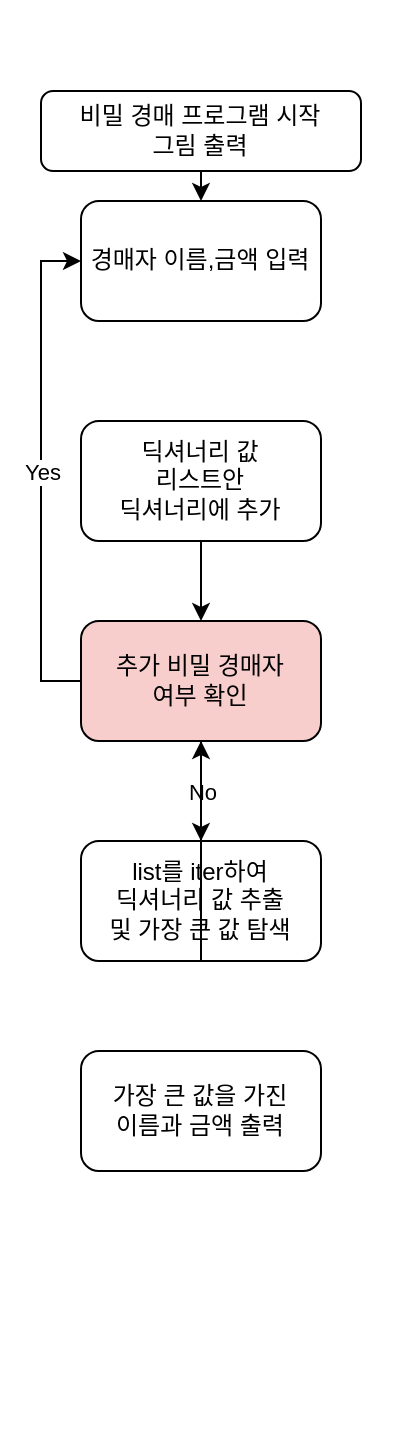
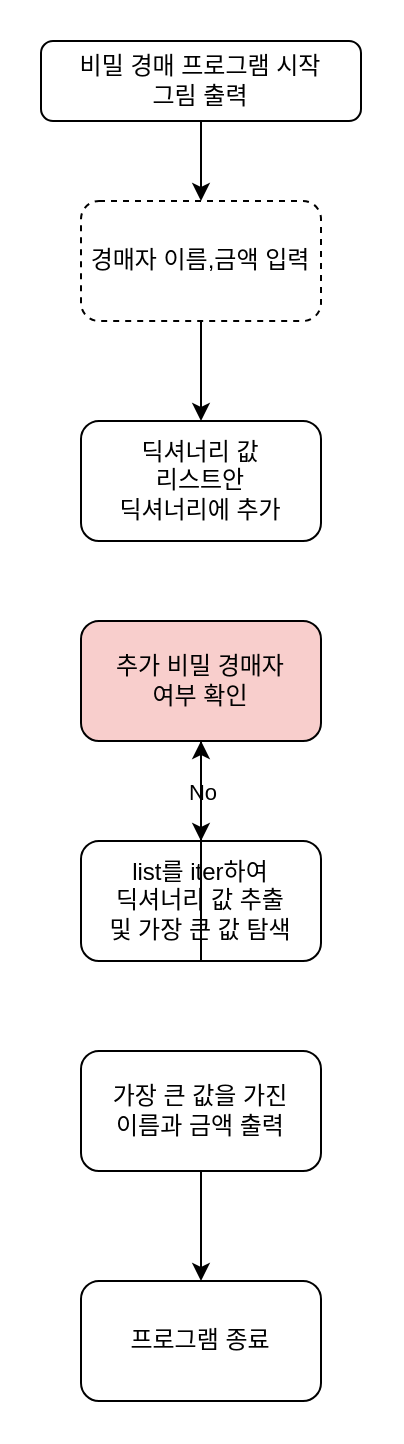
  <mxCell id="0" />
  <mxCell id="1" parent="0" />
- <mxCell id="2" value="비밀 경매 프로그램 시작&lt;br&gt;그림 출력" style="rounded=1;whiteSpace=wrap;html=1;fontSize=12;glass=0;strokeWidth=1;shadow=0;" parent="1" vertex="1"><mxGeometry x="20" y="45" width="160" height="40" as="geometry" /></mxCell>
- <mxCell id="3" value="경매자 이름,금액 입력" style="rounded=1;whiteSpace=wrap;html=1;" vertex="1" parent="1"><mxGeometry x="40" y="100" width="120" height="60" as="geometry" /></mxCell>
+ <mxCell id="2" value="비밀 경매 프로그램 시작&lt;br&gt;그림 출력" style="rounded=1;whiteSpace=wrap;html=1;fontSize=12;glass=0;strokeWidth=1;shadow=0;" parent="1" vertex="1"><mxGeometry x="20" y="20" width="160" height="40" as="geometry" /></mxCell>
+ <mxCell id="3" value="경매자 이름,금액 입력" style="rounded=1;whiteSpace=wrap;html=1;dashed=1;" vertex="1" parent="1"><mxGeometry x="40" y="100" width="120" height="60" as="geometry" /></mxCell>
  <mxCell id="4" value="추가 비밀 경매자&lt;br&gt;여부 확인" style="rounded=1;whiteSpace=wrap;html=1;fillColor=#f8cecc;" vertex="1" parent="1"><mxGeometry x="40" y="310" width="120" height="60" as="geometry" /></mxCell>
- <mxCell id="5" value="" style="endArrow=classic;html=1;rounded=0;exitX=0;exitY=0.5;exitDx=0;exitDy=0;entryX=0;entryY=0.5;entryDx=0;entryDy=0;" edge="1" parent="1" source="4" target="3"><mxGeometry relative="1" as="geometry"><mxPoint x="-100" y="160" as="sourcePoint" /><mxPoint x="0" y="160" as="targetPoint" /><Array as="points"><mxPoint x="20" y="340" /><mxPoint x="20" y="230" /><mxPoint x="20" y="130" /></Array></mxGeometry></mxCell>
- <mxCell id="6" value="Yes" style="edgeLabel;resizable=0;html=1;align=center;verticalAlign=middle;" connectable="0" vertex="1" parent="5"><mxGeometry relative="1" as="geometry" /></mxCell>
  <mxCell id="7" value="딕셔너리 값&lt;br&gt;리스트안 &lt;br&gt;딕셔너리에 추가" style="rounded=1;whiteSpace=wrap;html=1;" vertex="1" parent="1"><mxGeometry x="40" y="210" width="120" height="60" as="geometry" /></mxCell>
  <mxCell id="8" value="" style="endArrow=classic;html=1;rounded=0;exitX=0.5;exitY=1;exitDx=0;exitDy=0;entryX=0.5;entryY=0;entryDx=0;entryDy=0;" edge="1" parent="1" source="2" target="3"><mxGeometry width="50" height="50" relative="1" as="geometry"><mxPoint x="130" y="90" as="sourcePoint" /><mxPoint x="180" y="40" as="targetPoint" /></mxGeometry></mxCell>
- <mxCell id="10" value="" style="endArrow=classic;html=1;rounded=0;exitX=0.5;exitY=1;exitDx=0;exitDy=0;entryX=0.5;entryY=0;entryDx=0;entryDy=0;" edge="1" parent="1" source="7" target="4"><mxGeometry width="50" height="50" relative="1" as="geometry"><mxPoint x="240" y="530" as="sourcePoint" /><mxPoint x="290" y="480" as="targetPoint" /></mxGeometry></mxCell>
+ <mxCell id="9" value="" style="endArrow=classic;html=1;rounded=0;exitX=0.5;exitY=1;exitDx=0;exitDy=0;entryX=0.5;entryY=0;entryDx=0;entryDy=0;" edge="1" parent="1" source="3" target="7"><mxGeometry width="50" height="50" relative="1" as="geometry"><mxPoint x="170" y="190" as="sourcePoint" /><mxPoint x="220" y="140" as="targetPoint" /></mxGeometry></mxCell>
  <mxCell id="11" value="" style="endArrow=classic;html=1;rounded=0;exitX=0.5;exitY=1;exitDx=0;exitDy=0;" edge="1" parent="1" source="4"><mxGeometry relative="1" as="geometry"><mxPoint x="220" y="510" as="sourcePoint" /><mxPoint x="100" y="420" as="targetPoint" /></mxGeometry></mxCell>
  <mxCell id="12" value="No" style="edgeLabel;resizable=0;html=1;align=center;verticalAlign=middle;" connectable="0" vertex="1" parent="11"><mxGeometry relative="1" as="geometry" /></mxCell>
  <mxCell id="13" value="list를 iter하여&lt;br&gt;딕셔너리 값 추출&lt;br&gt;및 가장 큰 값 탐색" style="rounded=1;whiteSpace=wrap;html=1;" vertex="1" parent="1"><mxGeometry x="40" y="420" width="120" height="60" as="geometry" /></mxCell>
  <mxCell id="14" value="가장 큰 값을 가진&lt;br&gt;이름과 금액 출력" style="rounded=1;whiteSpace=wrap;html=1;" vertex="1" parent="1"><mxGeometry x="40" y="525" width="120" height="60" as="geometry" /></mxCell>
+ <mxCell id="15" value="프로그램 종료" style="rounded=1;whiteSpace=wrap;html=1;" vertex="1" parent="1"><mxGeometry x="40" y="640" width="120" height="60" as="geometry" /></mxCell>
  <mxCell id="16" value="" style="endArrow=classic;html=1;rounded=0;exitX=0.5;exitY=1;exitDx=0;exitDy=0;" edge="1" parent="1" source="13" target="4"><mxGeometry width="50" height="50" relative="1" as="geometry"><mxPoint x="240" y="530" as="sourcePoint" /><mxPoint x="290" y="480" as="targetPoint" /></mxGeometry></mxCell>
+ <mxCell id="17" value="" style="endArrow=classic;html=1;rounded=0;exitX=0.5;exitY=1;exitDx=0;exitDy=0;entryX=0.5;entryY=0;entryDx=0;entryDy=0;" edge="1" parent="1" source="14" target="15"><mxGeometry width="50" height="50" relative="1" as="geometry"><mxPoint x="240" y="530" as="sourcePoint" /><mxPoint x="290" y="480" as="targetPoint" /></mxGeometry></mxCell>
